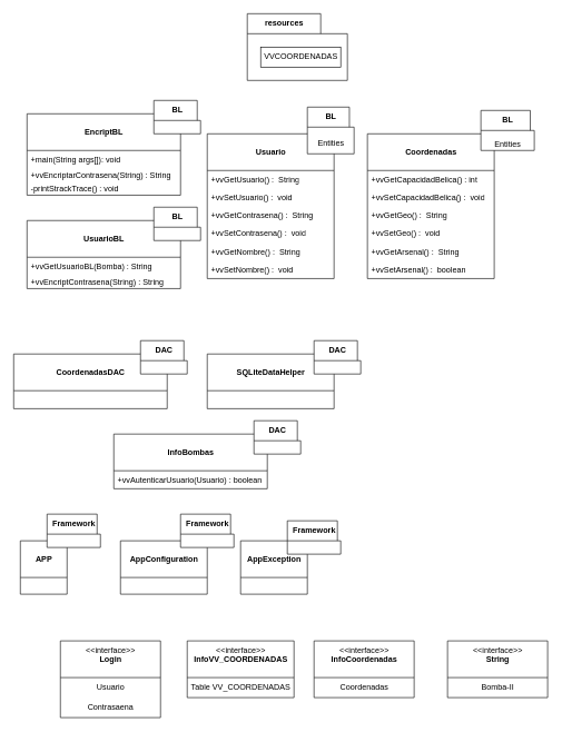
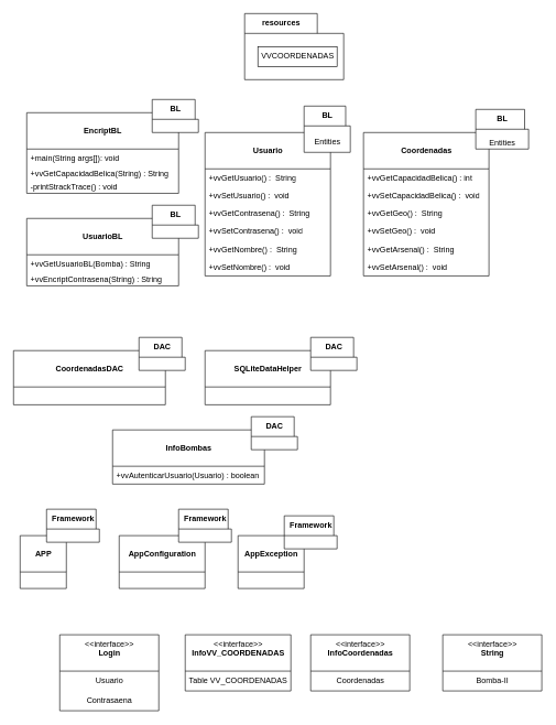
  <mxCell id="0" />
  <mxCell id="1" parent="0" />
  <mxCell id="2" value="resources" style="shape=folder;fontStyle=1;tabWidth=110;tabHeight=30;tabPosition=left;html=1;boundedLbl=1;labelInHeader=1;container=1;collapsible=0;recursiveResize=0;" parent="1" vertex="1"><mxGeometry x="370" y="20" width="150" height="100" as="geometry" /></mxCell>
  <mxCell id="3" value="VVCOORDENADAS" style="html=1;" parent="2" vertex="1"><mxGeometry width="120" height="30" relative="1" as="geometry"><mxPoint x="20" y="50" as="offset" /></mxGeometry></mxCell>
  <mxCell id="4" value="&lt;br&gt;&lt;b&gt;EncriptBL&lt;/b&gt;&lt;br&gt;" style="swimlane;fontStyle=0;align=center;verticalAlign=top;childLayout=stackLayout;horizontal=1;startSize=55;horizontalStack=0;resizeParent=1;resizeParentMax=0;resizeLast=0;collapsible=0;marginBottom=0;html=1;" parent="1" vertex="1"><mxGeometry x="40" y="170" width="230" height="122" as="geometry" /></mxCell>
  <mxCell id="5" value="+main(String args[]): void" style="text;html=1;strokeColor=none;fillColor=none;align=left;verticalAlign=middle;spacingLeft=4;spacingRight=4;overflow=hidden;rotatable=0;points=[[0,0.5],[1,0.5]];portConstraint=eastwest;" parent="4" vertex="1"><mxGeometry y="55" width="230" height="27" as="geometry" /></mxCell>
- <mxCell id="6" value="+vvEncriptarContrasena(String) : String" style="text;html=1;strokeColor=none;fillColor=none;align=left;verticalAlign=middle;spacingLeft=4;spacingRight=4;overflow=hidden;rotatable=0;points=[[0,0.5],[1,0.5]];portConstraint=eastwest;" parent="4" vertex="1"><mxGeometry y="82" width="230" height="20" as="geometry" /></mxCell>
+ <mxCell id="6" value="+vvGetCapacidadBelica(String) : String" style="text;html=1;strokeColor=none;fillColor=none;align=left;verticalAlign=middle;spacingLeft=4;spacingRight=4;overflow=hidden;rotatable=0;points=[[0,0.5],[1,0.5]];portConstraint=eastwest;" parent="4" vertex="1"><mxGeometry y="82" width="230" height="20" as="geometry" /></mxCell>
  <mxCell id="7" value="-printStrackTrace() : void" style="text;html=1;strokeColor=none;fillColor=none;align=left;verticalAlign=middle;spacingLeft=4;spacingRight=4;overflow=hidden;rotatable=0;points=[[0,0.5],[1,0.5]];portConstraint=eastwest;" parent="4" vertex="1"><mxGeometry y="102" width="230" height="20" as="geometry" /></mxCell>
  <mxCell id="8" value="&lt;b&gt;&lt;br&gt;UsuarioBL&lt;/b&gt;" style="swimlane;fontStyle=0;align=center;verticalAlign=top;childLayout=stackLayout;horizontal=1;startSize=55;horizontalStack=0;resizeParent=1;resizeParentMax=0;resizeLast=0;collapsible=0;marginBottom=0;html=1;" parent="1" vertex="1"><mxGeometry x="40" y="330" width="230" height="102" as="geometry" /></mxCell>
  <mxCell id="9" value="+vvGetUsuarioBL(Bomba) : String" style="text;html=1;strokeColor=none;fillColor=none;align=left;verticalAlign=middle;spacingLeft=4;spacingRight=4;overflow=hidden;rotatable=0;points=[[0,0.5],[1,0.5]];portConstraint=eastwest;" parent="8" vertex="1"><mxGeometry y="55" width="230" height="27" as="geometry" /></mxCell>
  <mxCell id="10" value="+vvEncriptContrasena(String) : String" style="text;html=1;strokeColor=none;fillColor=none;align=left;verticalAlign=middle;spacingLeft=4;spacingRight=4;overflow=hidden;rotatable=0;points=[[0,0.5],[1,0.5]];portConstraint=eastwest;" parent="8" vertex="1"><mxGeometry y="82" width="230" height="20" as="geometry" /></mxCell>
  <mxCell id="11" value="&lt;br&gt;&lt;b&gt;Coordenadas&lt;/b&gt;" style="swimlane;fontStyle=0;align=center;verticalAlign=top;childLayout=stackLayout;horizontal=1;startSize=55;horizontalStack=0;resizeParent=1;resizeParentMax=0;resizeLast=0;collapsible=0;marginBottom=0;html=1;" parent="1" vertex="1"><mxGeometry x="550" y="200" width="190" height="217" as="geometry" /></mxCell>
  <mxCell id="12" value="+vvGetCapacidadBelica() : int" style="text;html=1;strokeColor=none;fillColor=none;align=left;verticalAlign=middle;spacingLeft=4;spacingRight=4;overflow=hidden;rotatable=0;points=[[0,0.5],[1,0.5]];portConstraint=eastwest;" parent="11" vertex="1"><mxGeometry y="55" width="190" height="27" as="geometry" /></mxCell>
  <mxCell id="13" value="+vvSetCapacidadBelica() :&amp;nbsp; void" style="text;html=1;strokeColor=none;fillColor=none;align=left;verticalAlign=middle;spacingLeft=4;spacingRight=4;overflow=hidden;rotatable=0;points=[[0,0.5],[1,0.5]];portConstraint=eastwest;" parent="11" vertex="1"><mxGeometry y="82" width="190" height="27" as="geometry" /></mxCell>
  <mxCell id="14" value="+vvGetGeo() :&amp;nbsp; String" style="text;html=1;strokeColor=none;fillColor=none;align=left;verticalAlign=middle;spacingLeft=4;spacingRight=4;overflow=hidden;rotatable=0;points=[[0,0.5],[1,0.5]];portConstraint=eastwest;" parent="11" vertex="1"><mxGeometry y="109" width="190" height="27" as="geometry" /></mxCell>
  <mxCell id="15" value="+vvSetGeo() :&amp;nbsp; void" style="text;html=1;strokeColor=none;fillColor=none;align=left;verticalAlign=middle;spacingLeft=4;spacingRight=4;overflow=hidden;rotatable=0;points=[[0,0.5],[1,0.5]];portConstraint=eastwest;" parent="11" vertex="1"><mxGeometry y="136" width="190" height="27" as="geometry" /></mxCell>
  <mxCell id="16" value="+vvGetArsenal() :&amp;nbsp; String" style="text;html=1;strokeColor=none;fillColor=none;align=left;verticalAlign=middle;spacingLeft=4;spacingRight=4;overflow=hidden;rotatable=0;points=[[0,0.5],[1,0.5]];portConstraint=eastwest;" parent="11" vertex="1"><mxGeometry y="163" width="190" height="27" as="geometry" /></mxCell>
- <mxCell id="17" value="+vvSetArsenal() :&amp;nbsp; boolean" style="text;html=1;strokeColor=none;fillColor=none;align=left;verticalAlign=middle;spacingLeft=4;spacingRight=4;overflow=hidden;rotatable=0;points=[[0,0.5],[1,0.5]];portConstraint=eastwest;" parent="11" vertex="1"><mxGeometry y="190" width="190" height="27" as="geometry" /></mxCell>
+ <mxCell id="17" value="+vvSetArsenal() :&amp;nbsp; void" style="text;html=1;strokeColor=none;fillColor=none;align=left;verticalAlign=middle;spacingLeft=4;spacingRight=4;overflow=hidden;rotatable=0;points=[[0,0.5],[1,0.5]];portConstraint=eastwest;" parent="11" vertex="1"><mxGeometry y="190" width="190" height="27" as="geometry" /></mxCell>
  <mxCell id="18" value="&lt;br&gt;&lt;b&gt;Usuario&lt;/b&gt;" style="swimlane;fontStyle=0;align=center;verticalAlign=top;childLayout=stackLayout;horizontal=1;startSize=55;horizontalStack=0;resizeParent=1;resizeParentMax=0;resizeLast=0;collapsible=0;marginBottom=0;html=1;" parent="1" vertex="1"><mxGeometry x="310" y="200" width="190" height="217" as="geometry" /></mxCell>
  <mxCell id="19" value="+vvGetUsuario() :&amp;nbsp; String" style="text;html=1;strokeColor=none;fillColor=none;align=left;verticalAlign=middle;spacingLeft=4;spacingRight=4;overflow=hidden;rotatable=0;points=[[0,0.5],[1,0.5]];portConstraint=eastwest;" parent="18" vertex="1"><mxGeometry y="55" width="190" height="27" as="geometry" /></mxCell>
  <mxCell id="20" value="+vvSetUsuario() :&amp;nbsp; void" style="text;html=1;strokeColor=none;fillColor=none;align=left;verticalAlign=middle;spacingLeft=4;spacingRight=4;overflow=hidden;rotatable=0;points=[[0,0.5],[1,0.5]];portConstraint=eastwest;" parent="18" vertex="1"><mxGeometry y="82" width="190" height="27" as="geometry" /></mxCell>
  <mxCell id="21" value="+vvGetContrasena() :&amp;nbsp; String" style="text;html=1;strokeColor=none;fillColor=none;align=left;verticalAlign=middle;spacingLeft=4;spacingRight=4;overflow=hidden;rotatable=0;points=[[0,0.5],[1,0.5]];portConstraint=eastwest;" parent="18" vertex="1"><mxGeometry y="109" width="190" height="27" as="geometry" /></mxCell>
  <mxCell id="22" value="+vvSetContrasena() :&amp;nbsp; void" style="text;html=1;strokeColor=none;fillColor=none;align=left;verticalAlign=middle;spacingLeft=4;spacingRight=4;overflow=hidden;rotatable=0;points=[[0,0.5],[1,0.5]];portConstraint=eastwest;" parent="18" vertex="1"><mxGeometry y="136" width="190" height="27" as="geometry" /></mxCell>
  <mxCell id="23" value="+vvGetNombre() :&amp;nbsp; String" style="text;html=1;strokeColor=none;fillColor=none;align=left;verticalAlign=middle;spacingLeft=4;spacingRight=4;overflow=hidden;rotatable=0;points=[[0,0.5],[1,0.5]];portConstraint=eastwest;" parent="18" vertex="1"><mxGeometry y="163" width="190" height="27" as="geometry" /></mxCell>
  <mxCell id="24" value="+vvSetNombre() :&amp;nbsp; void" style="text;html=1;strokeColor=none;fillColor=none;align=left;verticalAlign=middle;spacingLeft=4;spacingRight=4;overflow=hidden;rotatable=0;points=[[0,0.5],[1,0.5]];portConstraint=eastwest;" parent="18" vertex="1"><mxGeometry y="190" width="190" height="27" as="geometry" /></mxCell>
  <mxCell id="25" value="BL" style="shape=folder;fontStyle=1;tabWidth=110;tabHeight=30;tabPosition=left;html=1;boundedLbl=1;labelInHeader=1;container=1;collapsible=0;" parent="1" vertex="1"><mxGeometry x="460" y="160" width="70" height="70" as="geometry" /></mxCell>
  <mxCell id="26" value="Entities" style="html=1;strokeColor=none;resizeWidth=1;resizeHeight=1;fillColor=none;part=1;connectable=0;allowArrows=0;deletable=0;" parent="25" vertex="1"><mxGeometry width="70" height="49" relative="1" as="geometry"><mxPoint y="30" as="offset" /></mxGeometry></mxCell>
  <mxCell id="27" value="BL" style="shape=folder;fontStyle=1;tabWidth=110;tabHeight=30;tabPosition=left;html=1;boundedLbl=1;labelInHeader=1;container=1;collapsible=0;" parent="1" vertex="1"><mxGeometry x="720" y="165" width="80" height="60" as="geometry" /></mxCell>
  <mxCell id="28" value="Entities" style="html=1;strokeColor=none;resizeWidth=1;resizeHeight=1;fillColor=none;part=1;connectable=0;allowArrows=0;deletable=0;" parent="27" vertex="1"><mxGeometry width="80" height="42" relative="1" as="geometry"><mxPoint y="30" as="offset" /></mxGeometry></mxCell>
  <mxCell id="29" value="BL" style="shape=folder;fontStyle=1;tabWidth=110;tabHeight=30;tabPosition=left;html=1;boundedLbl=1;labelInHeader=1;container=1;collapsible=0;" parent="1" vertex="1"><mxGeometry x="230" y="150" width="70" height="50" as="geometry" /></mxCell>
  <mxCell id="30" value="" style="html=1;strokeColor=none;resizeWidth=1;resizeHeight=1;fillColor=none;part=1;connectable=0;allowArrows=0;deletable=0;" parent="29" vertex="1"><mxGeometry width="70" height="35" relative="1" as="geometry"><mxPoint y="30" as="offset" /></mxGeometry></mxCell>
  <mxCell id="31" value="BL" style="shape=folder;fontStyle=1;tabWidth=110;tabHeight=30;tabPosition=left;html=1;boundedLbl=1;labelInHeader=1;container=1;collapsible=0;" parent="1" vertex="1"><mxGeometry x="230" y="310" width="70" height="50" as="geometry" /></mxCell>
  <mxCell id="32" value="" style="html=1;strokeColor=none;resizeWidth=1;resizeHeight=1;fillColor=none;part=1;connectable=0;allowArrows=0;deletable=0;" parent="31" vertex="1"><mxGeometry width="70" height="35" relative="1" as="geometry"><mxPoint y="30" as="offset" /></mxGeometry></mxCell>
  <mxCell id="33" value="&lt;b&gt;&lt;br&gt;CoordenadasDAC&lt;br&gt;&lt;/b&gt;" style="swimlane;fontStyle=0;align=center;verticalAlign=top;childLayout=stackLayout;horizontal=1;startSize=55;horizontalStack=0;resizeParent=1;resizeParentMax=0;resizeLast=0;collapsible=0;marginBottom=0;html=1;" parent="1" vertex="1"><mxGeometry x="20" y="530" width="230" height="82" as="geometry" /></mxCell>
  <mxCell id="34" value="&lt;br&gt;&lt;b&gt;SQLiteDataHelper&lt;/b&gt;" style="swimlane;fontStyle=0;align=center;verticalAlign=top;childLayout=stackLayout;horizontal=1;startSize=55;horizontalStack=0;resizeParent=1;resizeParentMax=0;resizeLast=0;collapsible=0;marginBottom=0;html=1;" parent="1" vertex="1"><mxGeometry x="310" y="530" width="190" height="82" as="geometry" /></mxCell>
  <mxCell id="35" value="&lt;b&gt;&lt;br&gt;InfoBombas&lt;/b&gt;" style="swimlane;fontStyle=0;align=center;verticalAlign=top;childLayout=stackLayout;horizontal=1;startSize=55;horizontalStack=0;resizeParent=1;resizeParentMax=0;resizeLast=0;collapsible=0;marginBottom=0;html=1;" parent="1" vertex="1"><mxGeometry x="170" y="650" width="230" height="82" as="geometry" /></mxCell>
  <mxCell id="36" value="+vvAutenticarUsuario(Usuario) : boolean" style="text;html=1;strokeColor=none;fillColor=none;align=left;verticalAlign=middle;spacingLeft=4;spacingRight=4;overflow=hidden;rotatable=0;points=[[0,0.5],[1,0.5]];portConstraint=eastwest;" parent="35" vertex="1"><mxGeometry y="55" width="230" height="27" as="geometry" /></mxCell>
  <mxCell id="37" value="DAC" style="shape=folder;fontStyle=1;tabWidth=110;tabHeight=30;tabPosition=left;html=1;boundedLbl=1;labelInHeader=1;container=1;collapsible=0;" parent="1" vertex="1"><mxGeometry x="210" y="510" width="70" height="50" as="geometry" /></mxCell>
  <mxCell id="38" value="" style="html=1;strokeColor=none;resizeWidth=1;resizeHeight=1;fillColor=none;part=1;connectable=0;allowArrows=0;deletable=0;" parent="37" vertex="1"><mxGeometry width="70" height="35" relative="1" as="geometry"><mxPoint y="30" as="offset" /></mxGeometry></mxCell>
  <mxCell id="39" value="DAC" style="shape=folder;fontStyle=1;tabWidth=110;tabHeight=30;tabPosition=left;html=1;boundedLbl=1;labelInHeader=1;container=1;collapsible=0;" parent="1" vertex="1"><mxGeometry x="470" y="510" width="70" height="50" as="geometry" /></mxCell>
  <mxCell id="40" value="" style="html=1;strokeColor=none;resizeWidth=1;resizeHeight=1;fillColor=none;part=1;connectable=0;allowArrows=0;deletable=0;" parent="39" vertex="1"><mxGeometry width="70" height="35" relative="1" as="geometry"><mxPoint y="30" as="offset" /></mxGeometry></mxCell>
  <mxCell id="41" value="DAC" style="shape=folder;fontStyle=1;tabWidth=110;tabHeight=30;tabPosition=left;html=1;boundedLbl=1;labelInHeader=1;container=1;collapsible=0;" parent="1" vertex="1"><mxGeometry x="380" y="630" width="70" height="50" as="geometry" /></mxCell>
  <mxCell id="42" value="" style="html=1;strokeColor=none;resizeWidth=1;resizeHeight=1;fillColor=none;part=1;connectable=0;allowArrows=0;deletable=0;" parent="41" vertex="1"><mxGeometry width="70" height="35" relative="1" as="geometry"><mxPoint y="30" as="offset" /></mxGeometry></mxCell>
  <mxCell id="43" value="&lt;b&gt;&lt;br&gt;APP&lt;br&gt;&lt;/b&gt;" style="swimlane;fontStyle=0;align=center;verticalAlign=top;childLayout=stackLayout;horizontal=1;startSize=55;horizontalStack=0;resizeParent=1;resizeParentMax=0;resizeLast=0;collapsible=0;marginBottom=0;html=1;" parent="1" vertex="1"><mxGeometry x="30" y="810" width="70" height="80" as="geometry" /></mxCell>
  <mxCell id="44" value="&lt;b&gt;&lt;br&gt;AppConfiguration&lt;br&gt;&lt;/b&gt;" style="swimlane;fontStyle=0;align=center;verticalAlign=top;childLayout=stackLayout;horizontal=1;startSize=55;horizontalStack=0;resizeParent=1;resizeParentMax=0;resizeLast=0;collapsible=0;marginBottom=0;html=1;" parent="1" vertex="1"><mxGeometry x="180" y="810" width="130" height="80" as="geometry" /></mxCell>
  <mxCell id="45" value="&lt;b&gt;&lt;br&gt;AppException&lt;br&gt;&lt;/b&gt;" style="swimlane;fontStyle=0;align=center;verticalAlign=top;childLayout=stackLayout;horizontal=1;startSize=55;horizontalStack=0;resizeParent=1;resizeParentMax=0;resizeLast=0;collapsible=0;marginBottom=0;html=1;" parent="1" vertex="1"><mxGeometry x="360" y="810" width="100" height="80" as="geometry" /></mxCell>
  <mxCell id="46" value="Framework" style="shape=folder;fontStyle=1;tabWidth=110;tabHeight=30;tabPosition=left;html=1;boundedLbl=1;labelInHeader=1;container=1;collapsible=0;" parent="1" vertex="1"><mxGeometry x="70" y="770" width="80" height="50" as="geometry" /></mxCell>
  <mxCell id="47" value="" style="html=1;strokeColor=none;resizeWidth=1;resizeHeight=1;fillColor=none;part=1;connectable=0;allowArrows=0;deletable=0;" parent="46" vertex="1"><mxGeometry width="80" height="35" relative="1" as="geometry"><mxPoint y="30" as="offset" /></mxGeometry></mxCell>
  <mxCell id="48" value="Framework" style="shape=folder;fontStyle=1;tabWidth=110;tabHeight=30;tabPosition=left;html=1;boundedLbl=1;labelInHeader=1;container=1;collapsible=0;" parent="1" vertex="1"><mxGeometry x="270" y="770" width="80" height="50" as="geometry" /></mxCell>
  <mxCell id="49" value="" style="html=1;strokeColor=none;resizeWidth=1;resizeHeight=1;fillColor=none;part=1;connectable=0;allowArrows=0;deletable=0;" parent="48" vertex="1"><mxGeometry width="80" height="35" relative="1" as="geometry"><mxPoint y="30" as="offset" /></mxGeometry></mxCell>
  <mxCell id="50" value="Framework" style="shape=folder;fontStyle=1;tabWidth=110;tabHeight=30;tabPosition=left;html=1;boundedLbl=1;labelInHeader=1;container=1;collapsible=0;" parent="1" vertex="1"><mxGeometry x="430" y="780" width="80" height="50" as="geometry" /></mxCell>
  <mxCell id="51" value="" style="html=1;strokeColor=none;resizeWidth=1;resizeHeight=1;fillColor=none;part=1;connectable=0;allowArrows=0;deletable=0;" parent="50" vertex="1"><mxGeometry width="80" height="35" relative="1" as="geometry"><mxPoint y="30" as="offset" /></mxGeometry></mxCell>
  <mxCell id="52" value="&amp;lt;&amp;lt;interface&amp;gt;&amp;gt;&lt;br&gt;&lt;b&gt;Login&lt;/b&gt;" style="swimlane;fontStyle=0;align=center;verticalAlign=top;childLayout=stackLayout;horizontal=1;startSize=55;horizontalStack=0;resizeParent=1;resizeParentMax=0;resizeLast=0;collapsible=0;marginBottom=0;html=1;" parent="1" vertex="1"><mxGeometry x="90" y="960" width="150" height="115" as="geometry" /></mxCell>
  <mxCell id="53" value="Usuario" style="text;html=1;align=center;verticalAlign=middle;resizable=0;points=[];autosize=1;strokeColor=none;fillColor=none;" parent="52" vertex="1"><mxGeometry y="55" width="150" height="30" as="geometry" /></mxCell>
  <mxCell id="54" value="Contrasaena" style="text;html=1;align=center;verticalAlign=middle;resizable=0;points=[];autosize=1;strokeColor=none;fillColor=none;" parent="52" vertex="1"><mxGeometry y="85" width="150" height="30" as="geometry" /></mxCell>
  <mxCell id="55" value="&amp;lt;&amp;lt;interface&amp;gt;&amp;gt;&lt;br&gt;&lt;b&gt;InfoVV_COORDENADAS&lt;/b&gt;" style="swimlane;fontStyle=0;align=center;verticalAlign=top;childLayout=stackLayout;horizontal=1;startSize=55;horizontalStack=0;resizeParent=1;resizeParentMax=0;resizeLast=0;collapsible=0;marginBottom=0;html=1;" parent="1" vertex="1"><mxGeometry x="280" y="960" width="160" height="85" as="geometry" /></mxCell>
  <mxCell id="56" value="Table VV_COORDENADAS" style="text;html=1;align=center;verticalAlign=middle;resizable=0;points=[];autosize=1;strokeColor=none;fillColor=none;" parent="55" vertex="1"><mxGeometry y="55" width="160" height="30" as="geometry" /></mxCell>
  <mxCell id="57" value="&amp;lt;&amp;lt;interface&amp;gt;&amp;gt;&lt;br&gt;&lt;b&gt;InfoCoordenadas&lt;/b&gt;" style="swimlane;fontStyle=0;align=center;verticalAlign=top;childLayout=stackLayout;horizontal=1;startSize=55;horizontalStack=0;resizeParent=1;resizeParentMax=0;resizeLast=0;collapsible=0;marginBottom=0;html=1;" parent="1" vertex="1"><mxGeometry x="470" y="960" width="150" height="85" as="geometry" /></mxCell>
  <mxCell id="58" style="edgeStyle=none;html=1;" parent="57" source="59" target="57" edge="1"><mxGeometry relative="1" as="geometry" /></mxCell>
  <mxCell id="59" value="Coordenadas" style="text;html=1;align=center;verticalAlign=middle;resizable=0;points=[];autosize=1;strokeColor=none;fillColor=none;" parent="57" vertex="1"><mxGeometry y="55" width="150" height="30" as="geometry" /></mxCell>
  <mxCell id="60" value="&amp;lt;&amp;lt;interface&amp;gt;&amp;gt;&lt;br&gt;&lt;b&gt;String&lt;/b&gt;" style="swimlane;fontStyle=0;align=center;verticalAlign=top;childLayout=stackLayout;horizontal=1;startSize=55;horizontalStack=0;resizeParent=1;resizeParentMax=0;resizeLast=0;collapsible=0;marginBottom=0;html=1;" parent="1" vertex="1"><mxGeometry x="670" y="960" width="150" height="85" as="geometry" /></mxCell>
  <mxCell id="61" value="Bomba-II" style="text;html=1;align=center;verticalAlign=middle;resizable=0;points=[];autosize=1;strokeColor=none;fillColor=none;" parent="60" vertex="1"><mxGeometry y="55" width="150" height="30" as="geometry" /></mxCell>
